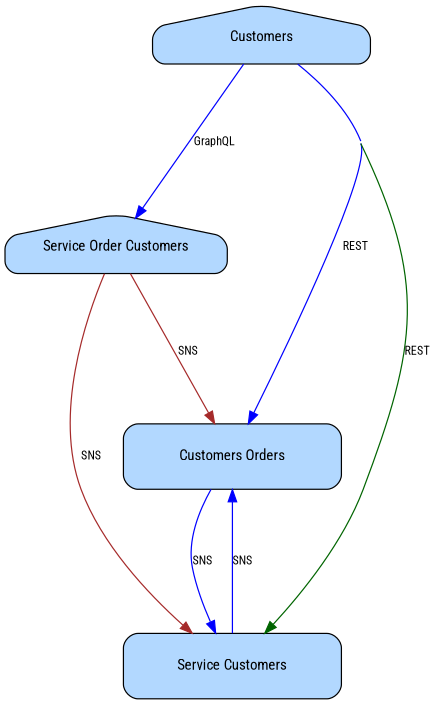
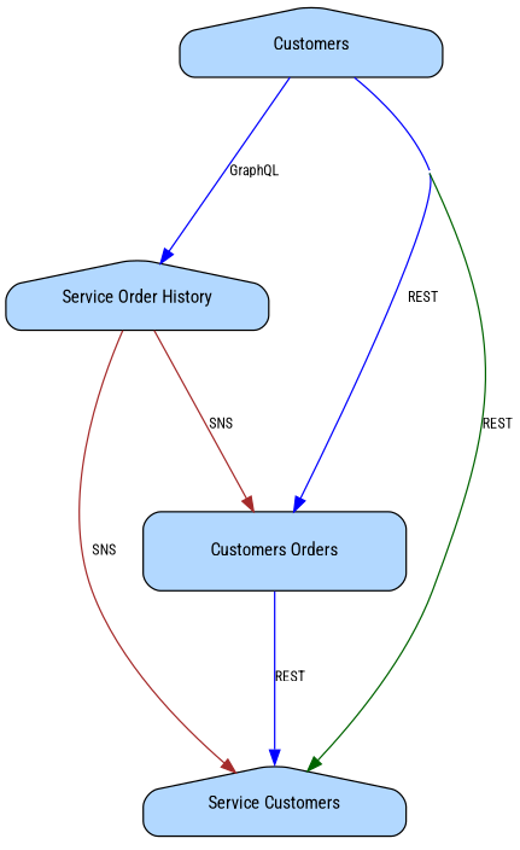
  digraph {
    concentrate=true
    fontname="Roboto Condensed"
    nodesep=0.5
    ranksep=1.5
    splines=true
    node [color=black fillcolor="#b2d8ff" fontcolor="#000000" fontname="Roboto Condensed" fontsize=12 shape=house style="rounded,filled"]
    edge [color=blue fontname="Roboto Condensed" fontsize=10]
-   n1 [height=0.75 label="Service Order Customers" width=2.5]
+   n1 [height=0.75 label="Service Order History" width=2.5]
    n2 [height=0.75 label="Customers Orders" shape=box width=2.5]
-   n3 [height=0.75 label="Service Customers" shape=box width=2.5]
+   n3 [height=0.75 label="Service Customers" width=2.5]
    n4 [height=0.75 label=Customers width=2.5]
    n1 -> n2 [color=brown label=SNS]
    n1 -> n3 [color=brown label=SNS]
-   n2 -> n3 [label=SNS]
-   n3 -> n2 [label=SNS]
+   n2 -> n3 [label=REST]
    n4 -> n1 [label=GraphQL]
    n4 -> n2 [label=REST]
    n4 -> n3 [color=darkgreen label=REST]
  }
